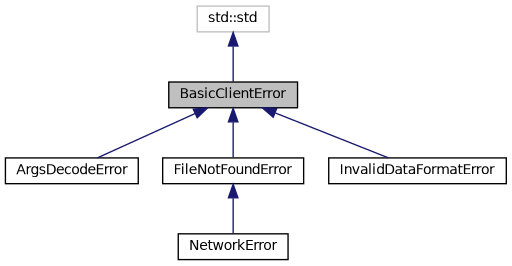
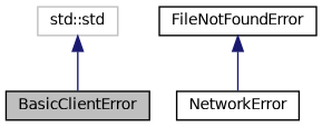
  digraph {
    node [color=black fillcolor=white fontname=Helvetica fontsize=10 shape=record style=filled]
    edge [color=midnightblue dir=back fontname=Helvetica fontsize=10 labelfontname=Helvetica labelfontsize=10 style=solid]
    n1 [fillcolor=grey75 fontcolor=black height=0.2 label=BasicClientError width=0.4]
-   n2 [height=0.2 label=ArgsDecodeError width=0.4]
    n3 [height=0.2 label=FileNotFoundError width=0.4]
-   n4 [height=0.2 label=InvalidDataFormatError width=0.4]
    n5 [height=0.2 label=NetworkError width=0.4]
    n6 [color=grey75 height=0.2 label="std::std" width=0.4]
-   n1 -> n2
-   n1 -> n3
-   n1 -> n4
    n3 -> n5
    n6 -> n1
  }
